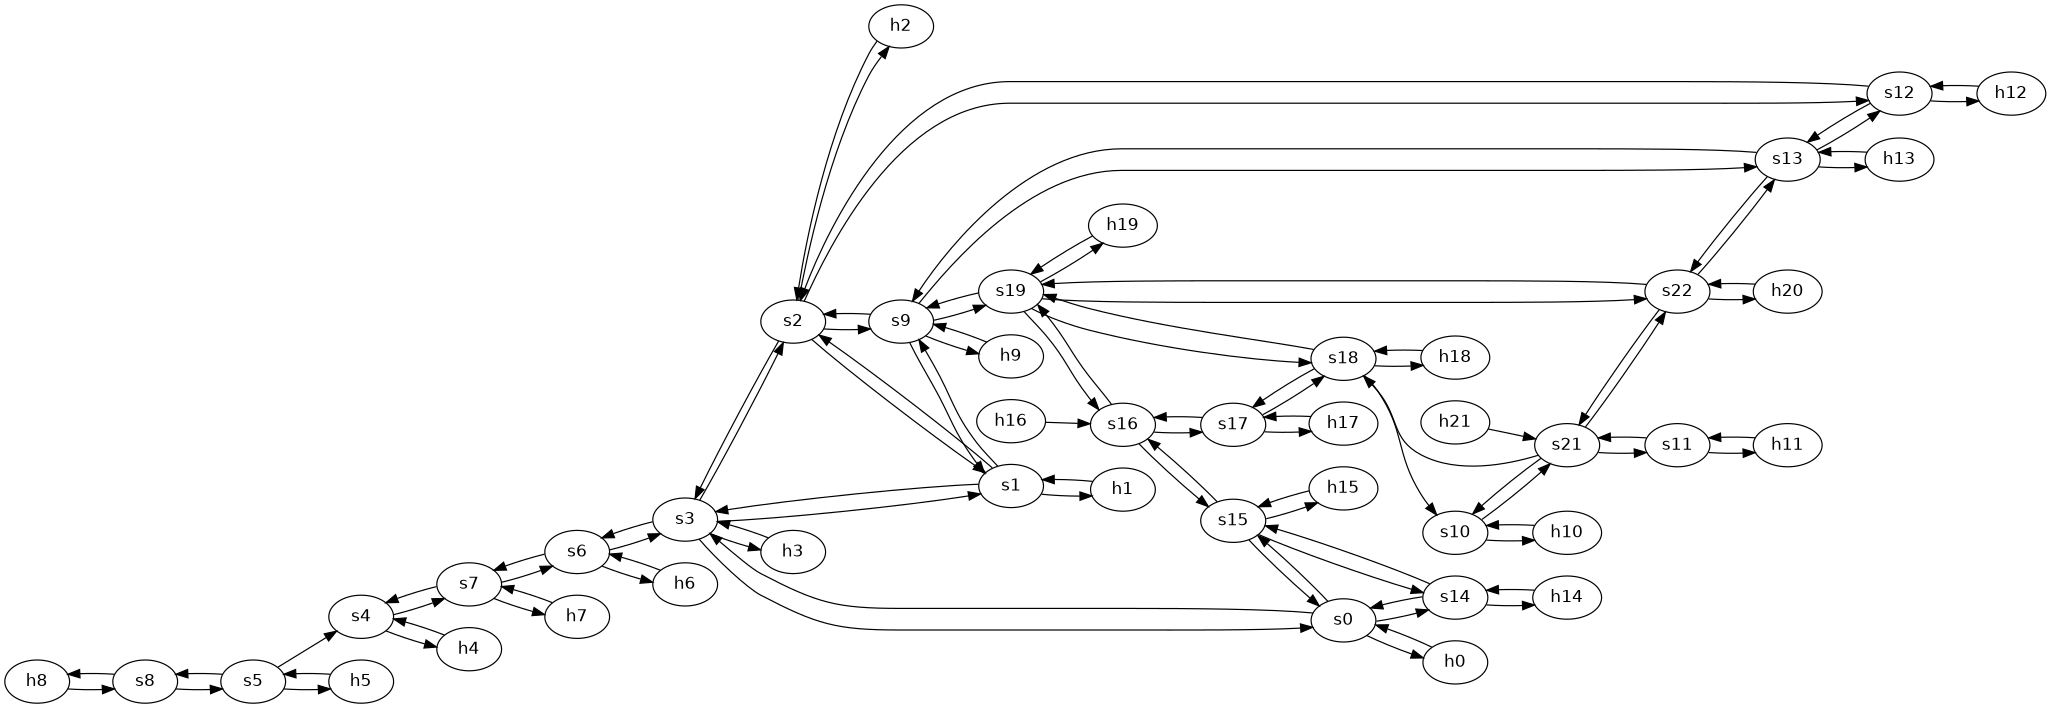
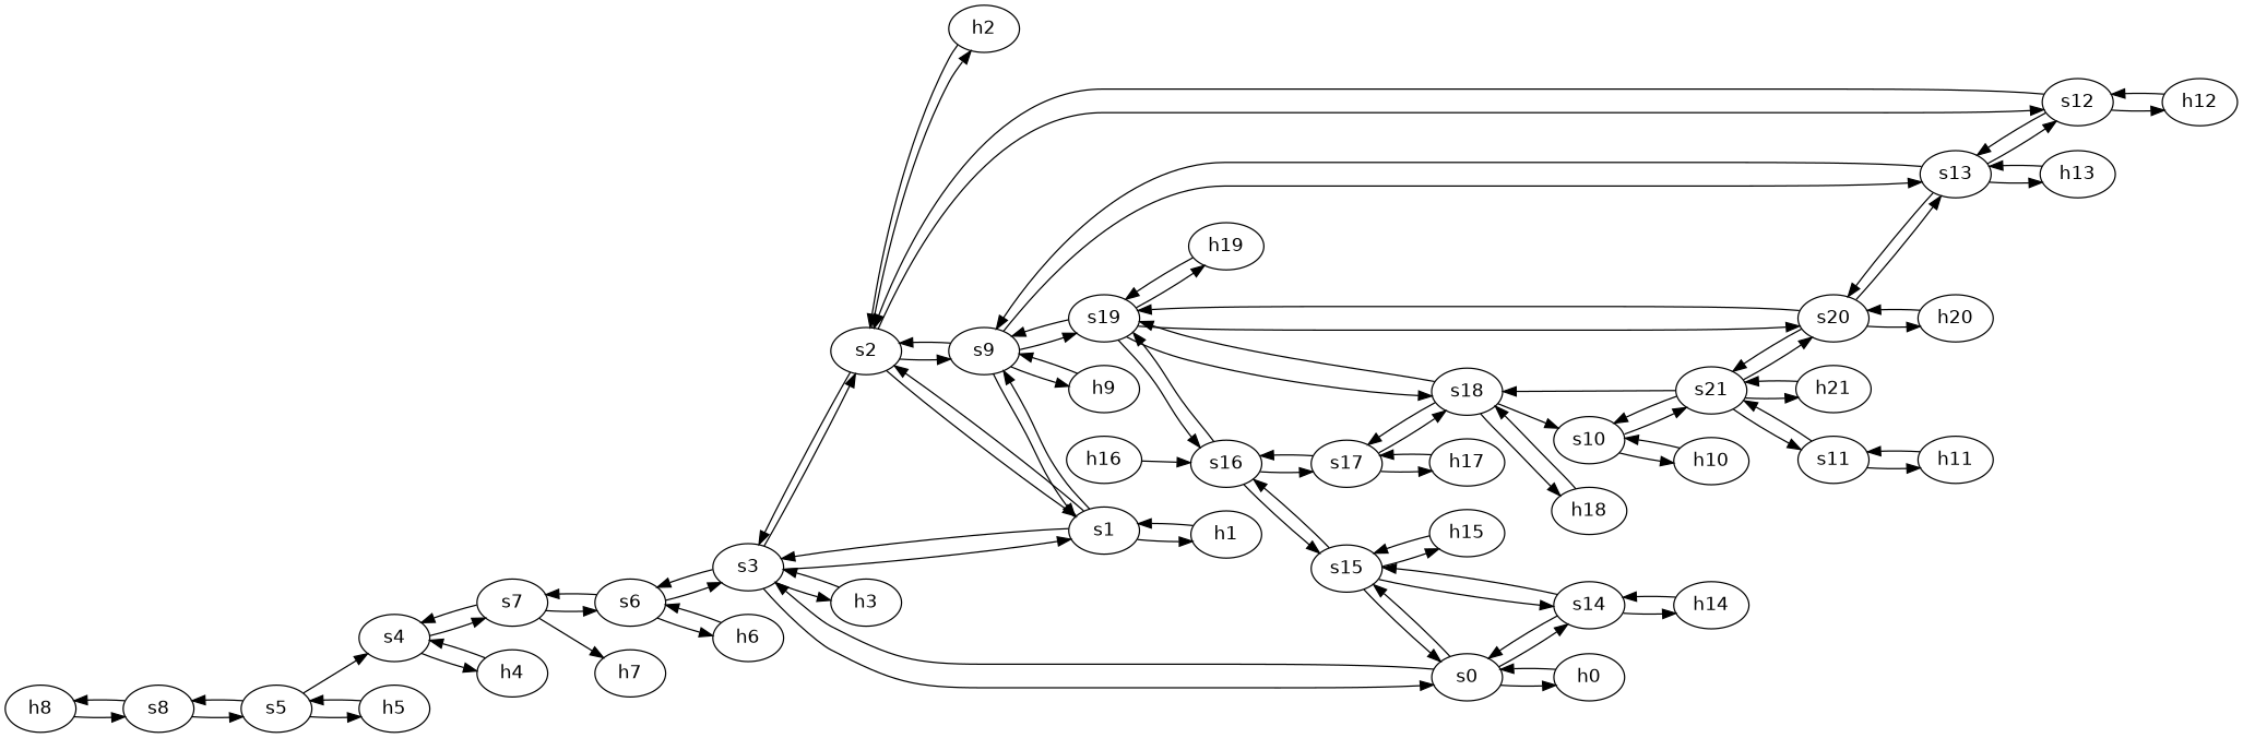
  strict digraph {
    fontname="DejaVu Sans"
    rankdir=LR
    node [fontname="DejaVu Sans" type=host]
    edge [capacity="1Gbps" cost=1 dst_port=1 fontname="DejaVu Sans" src_port=1]
    h8 [ip="111.0.8.8" mac="00:00:00:00:8:8"]
    s8 [type=switch]
    s5 [type=switch]
    s4 [type=switch]
    h5 [ip="111.0.5.5" mac="00:00:00:00:5:5"]
    h9 [ip="111.0.9.9" mac="00:00:00:00:9:9"]
    s9 [type=switch]
    s2 [type=switch]
    s1 [type=switch]
    s13 [type=switch]
    s19 [type=switch]
    h2 [ip="111.0.2.2" mac="00:00:00:00:2:2"]
    s3 [type=switch]
    s12 [type=switch]
    h1 [ip="111.0.1.1" mac="00:00:00:00:1:1"]
-   s20 [type=switch label=s22]
+   s20 [type=switch]
    h13 [ip="111.0.13.13" mac="00:00:00:00:13:13"]
    s18 [type=switch]
    h19 [ip="111.0.19.19" mac="00:00:00:00:19:19"]
    s16 [type=switch]
    h3 [ip="111.0.3.3" mac="00:00:00:00:3:3"]
    s0 [type=switch]
    s6 [type=switch]
    h12 [ip="111.0.12.12" mac="00:00:00:00:12:12"]
    h0 [ip="111.0.0.0" mac="00:00:00:00:0:0"]
    s15 [type=switch]
    s14 [type=switch]
    h6 [ip="111.0.6.6" mac="00:00:00:00:6:6"]
    s7 [type=switch]
    h15 [ip="111.0.15.15" mac="00:00:00:00:15:15"]
    h14 [ip="111.0.14.14" mac="00:00:00:00:14:14"]
    h7 [ip="111.0.7.7" mac="00:00:00:00:7:7"]
    h4 [ip="111.0.4.4" mac="00:00:00:00:4:4"]
    h21 [ip="111.0.21.21" mac="00:00:00:00:21:21"]
    s21 [type=switch]
    s11 [type=switch]
    s10 [type=switch]
    h20 [ip="111.0.20.20" mac="00:00:00:00:20:20"]
    h18 [ip="111.0.18.18" mac="00:00:00:00:18:18"]
    s17 [type=switch]
    h11 [ip="111.0.11.11" mac="00:00:00:00:11:11"]
    h10 [ip="111.0.10.10" mac="00:00:00:00:10:10"]
    h17 [ip="111.0.17.17" mac="00:00:00:00:17:17"]
    h16 [ip="111.0.16.16" mac="00:00:00:00:16:16"]
    h8 -> s8
    s8 -> h8
    s8 -> s5 [dst_port=3 src_port=2]
    s5 -> s8 [dst_port=2 src_port=3]
    s5 -> s4 [dst_port=2 src_port=2]
    s5 -> h5
    s4 -> s7 [dst_port=2 src_port=3]
    s4 -> h4
    h5 -> s5
    h9 -> s9
    s9 -> h9
    s9 -> s2 [dst_port=5 src_port=3]
    s9 -> s1 [dst_port=2 src_port=2]
    s9 -> s13 [dst_port=2 src_port=5]
    s9 -> s19 [dst_port=2 src_port=4]
    s2 -> s9 [dst_port=3 src_port=5]
    s2 -> s1 [dst_port=3 src_port=2]
    s2 -> h2
    s2 -> s3 [dst_port=4 src_port=3]
    s2 -> s12 [dst_port=2 src_port=4]
    s1 -> s9 [dst_port=2 src_port=2]
    s1 -> s2 [dst_port=2 src_port=3]
    s1 -> s3 [dst_port=3 src_port=4]
    s1 -> h1
    s13 -> s9 [dst_port=5 src_port=2]
    s13 -> s12 [dst_port=3 src_port=3]
    s13 -> s20 [dst_port=2 src_port=4]
    s13 -> h13
    s19 -> s9 [dst_port=4 src_port=2]
    s19 -> s20 [dst_port=3 src_port=5]
    s19 -> s18 [dst_port=3 src_port=4]
    s19 -> h19
    s19 -> s16 [dst_port=4 src_port=3]
    h2 -> s2
    s3 -> s2 [dst_port=3 src_port=4]
    s3 -> s1 [dst_port=4 src_port=3]
    s3 -> h3
    s3 -> s0 [dst_port=2 src_port=2]
    s3 -> s6 [dst_port=2 src_port=5]
    s12 -> s2 [dst_port=4 src_port=2]
    s12 -> s13 [dst_port=3 src_port=3]
    s12 -> h12
    h1 -> s1
    s20 -> s13 [dst_port=4 src_port=2]
    s20 -> s19 [dst_port=5 src_port=3]
    s20 -> s21 [dst_port=5 src_port=4]
    s20 -> h20
    h13 -> s13
    s18 -> s19 [dst_port=4 src_port=3]
    s18 -> s10 [dst_port=4 src_port=4]
    s18 -> h18
    s18 -> s17 [dst_port=3 src_port=2]
    h19 -> s19
    s16 -> s19 [dst_port=3 src_port=4]
    s16 -> s15 [dst_port=4 src_port=2]
    s16 -> s17 [dst_port=2 src_port=3]
    h3 -> s3
    s0 -> s3 [dst_port=2 src_port=2]
    s0 -> h0
    s0 -> s15 [dst_port=2 src_port=4]
    s0 -> s14 [dst_port=2 src_port=3]
    s6 -> s3 [dst_port=5 src_port=2]
    s6 -> h6
    s6 -> s7 [dst_port=3 src_port=3]
    h12 -> s12
    h0 -> s0
    s15 -> s16 [dst_port=2 src_port=4]
    s15 -> s0 [dst_port=4 src_port=2]
    s15 -> s14 [dst_port=3 src_port=3]
    s15 -> h15
    s14 -> s0 [dst_port=3 src_port=2]
    s14 -> s15 [dst_port=3 src_port=3]
    s14 -> h14
    h6 -> s6
    s7 -> s4 [dst_port=3 src_port=2]
    s7 -> s6 [dst_port=3 src_port=3]
    s7 -> h7
    h15 -> s15
    h14 -> s14
-   h7 -> s7
    h4 -> s4
    h21 -> s21
    s21 -> s20 [dst_port=4 src_port=5]
    s21 -> s18 [dst_port=4 src_port=4]
+   s21 -> h21
    s21 -> s11 [dst_port=2 src_port=3]
    s21 -> s10 [dst_port=2 src_port=2]
    s11 -> s21 [dst_port=3 src_port=2]
    s11 -> h11
    s10 -> s21 [dst_port=2 src_port=2]
    s10 -> h10
    h20 -> s20
    h18 -> s18
    s17 -> s18 [dst_port=2 src_port=3]
    s17 -> s16 [dst_port=3 src_port=2]
    s17 -> h17
    h11 -> s11
    h10 -> s10
    h17 -> s17
    h16 -> s16
  }
